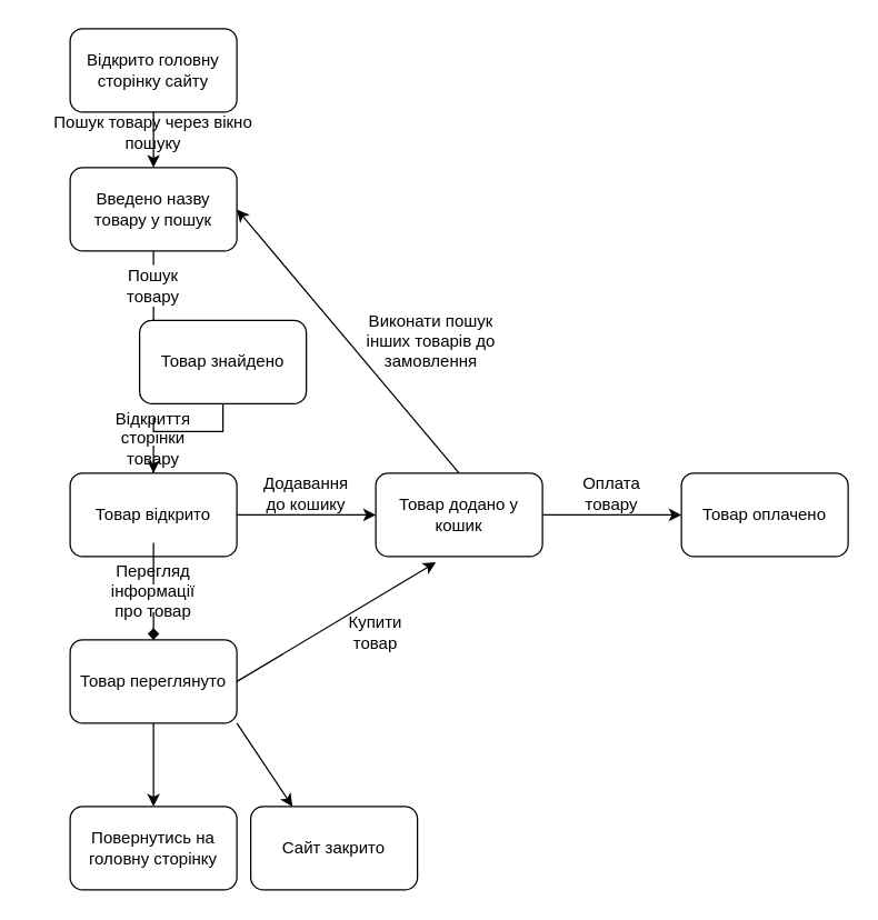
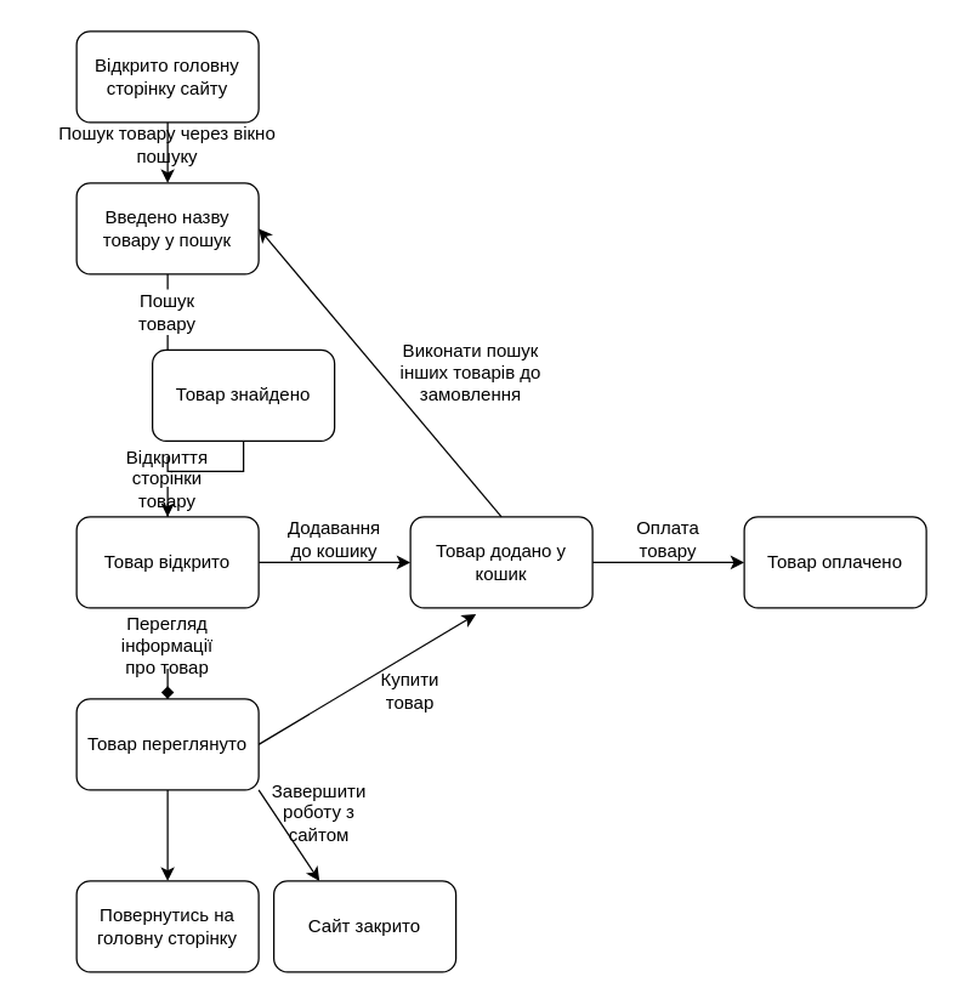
  <mxCell id="0" />
  <mxCell id="1" parent="0" />
  <mxCell id="2" value="" style="edgeStyle=orthogonalEdgeStyle;rounded=0;orthogonalLoop=1;jettySize=auto;html=1;startArrow=none;" edge="1" parent="1" source="18" target="5"><mxGeometry relative="1" as="geometry" /></mxCell>
  <mxCell id="3" value="Введено назву товару у пошук" style="rounded=1;whiteSpace=wrap;html=1;" vertex="1" parent="1"><mxGeometry x="50" y="120" width="120" height="60" as="geometry" /></mxCell>
  <mxCell id="4" value="" style="edgeStyle=orthogonalEdgeStyle;rounded=0;orthogonalLoop=1;jettySize=auto;html=1;startArrow=none;" edge="1" parent="1" source="20" target="8"><mxGeometry relative="1" as="geometry" /></mxCell>
  <mxCell id="5" value="Товар знайдено" style="whiteSpace=wrap;html=1;rounded=1;" vertex="1" parent="1"><mxGeometry x="100" y="230" width="120" height="60" as="geometry" /></mxCell>
  <mxCell id="6" value="" style="edgeStyle=orthogonalEdgeStyle;rounded=0;orthogonalLoop=1;jettySize=auto;html=1;" edge="1" parent="1" source="8" target="10"><mxGeometry relative="1" as="geometry" /></mxCell>
  <mxCell id="7" value="" style="edgeStyle=orthogonalEdgeStyle;rounded=0;orthogonalLoop=1;jettySize=auto;html=1;startArrow=none;endArrow=diamond;" edge="1" parent="1" source="14" target="12"><mxGeometry relative="1" as="geometry" /></mxCell>
  <mxCell id="8" value="Товар відкрито" style="whiteSpace=wrap;html=1;rounded=1;" vertex="1" parent="1"><mxGeometry x="50" y="340" width="120" height="60" as="geometry" /></mxCell>
  <mxCell id="9" value="" style="edgeStyle=orthogonalEdgeStyle;rounded=0;orthogonalLoop=1;jettySize=auto;html=1;" edge="1" parent="1" source="10" target="29"><mxGeometry relative="1" as="geometry" /></mxCell>
  <mxCell id="10" value="Товар додано у кошик" style="whiteSpace=wrap;html=1;rounded=1;" vertex="1" parent="1"><mxGeometry x="270" y="340" width="120" height="60" as="geometry" /></mxCell>
  <mxCell id="11" value="" style="edgeStyle=orthogonalEdgeStyle;rounded=0;orthogonalLoop=1;jettySize=auto;html=1;" edge="1" parent="1" source="12" target="23"><mxGeometry relative="1" as="geometry" /></mxCell>
  <mxCell id="12" value="Товар переглянуто" style="whiteSpace=wrap;html=1;rounded=1;" vertex="1" parent="1"><mxGeometry x="50" y="460" width="120" height="60" as="geometry" /></mxCell>
  <mxCell id="13" value="Додавання до кошику" style="text;html=1;strokeColor=none;fillColor=none;align=center;verticalAlign=middle;whiteSpace=wrap;rounded=0;" vertex="1" parent="1"><mxGeometry x="190" y="340" width="60" height="30" as="geometry" /></mxCell>
  <mxCell id="14" value="Перегляд інформації про товар" style="text;html=1;strokeColor=none;fillColor=none;align=center;verticalAlign=middle;whiteSpace=wrap;rounded=0;" vertex="1" parent="1"><mxGeometry x="80" y="410" width="60" height="30" as="geometry" /></mxCell>
- <mxCell id="15" value="" style="edgeStyle=orthogonalEdgeStyle;rounded=0;orthogonalLoop=1;jettySize=auto;html=1;endArrow=none;" edge="1" parent="1" source="8" target="14"><mxGeometry relative="1" as="geometry"><mxPoint x="110" y="350" as="sourcePoint" /><mxPoint x="110" y="430" as="targetPoint" /></mxGeometry></mxCell>
  <mxCell id="16" value="Відкрито головну сторінку сайту" style="rounded=1;whiteSpace=wrap;html=1;" vertex="1" parent="1"><mxGeometry x="50" y="20" width="120" height="60" as="geometry" /></mxCell>
  <mxCell id="17" value="Пошук товару через вікно пошуку" style="text;html=1;strokeColor=none;fillColor=none;align=center;verticalAlign=middle;whiteSpace=wrap;rounded=0;" vertex="1" parent="1"><mxGeometry x="20" y="80" width="180" height="30" as="geometry" /></mxCell>
  <mxCell id="18" value="Пошук товару" style="text;html=1;strokeColor=none;fillColor=none;align=center;verticalAlign=middle;whiteSpace=wrap;rounded=0;" vertex="1" parent="1"><mxGeometry x="80" y="190" width="60" height="30" as="geometry" /></mxCell>
  <mxCell id="19" value="" style="edgeStyle=orthogonalEdgeStyle;rounded=0;orthogonalLoop=1;jettySize=auto;html=1;endArrow=none;" edge="1" parent="1" source="3" target="18"><mxGeometry relative="1" as="geometry"><mxPoint x="110" y="180" as="sourcePoint" /><mxPoint x="110" y="230" as="targetPoint" /><Array as="points"><mxPoint x="110" y="190" /><mxPoint x="110" y="190" /></Array></mxGeometry></mxCell>
  <mxCell id="20" value="Відкриття сторінки товару" style="text;html=1;strokeColor=none;fillColor=none;align=center;verticalAlign=middle;whiteSpace=wrap;rounded=0;" vertex="1" parent="1"><mxGeometry x="80" y="300" width="60" height="30" as="geometry" /></mxCell>
  <mxCell id="21" value="" style="edgeStyle=orthogonalEdgeStyle;rounded=0;orthogonalLoop=1;jettySize=auto;html=1;endArrow=none;" edge="1" parent="1" source="5" target="20"><mxGeometry relative="1" as="geometry"><mxPoint x="110" y="290" as="sourcePoint" /><mxPoint x="110" y="340" as="targetPoint" /></mxGeometry></mxCell>
  <mxCell id="22" value="" style="endArrow=classic;html=1;rounded=0;" edge="1" parent="1" target="3"><mxGeometry width="50" height="50" relative="1" as="geometry"><mxPoint x="110" y="80" as="sourcePoint" /><mxPoint x="160" y="30" as="targetPoint" /></mxGeometry></mxCell>
  <mxCell id="23" value="Повернутись на головну сторінку" style="whiteSpace=wrap;html=1;rounded=1;" vertex="1" parent="1"><mxGeometry x="50" y="580" width="120" height="60" as="geometry" /></mxCell>
  <mxCell id="24" value="Сайт закрито" style="rounded=1;whiteSpace=wrap;html=1;" vertex="1" parent="1"><mxGeometry x="180" y="580" width="120" height="60" as="geometry" /></mxCell>
  <mxCell id="25" value="" style="endArrow=classic;html=1;rounded=0;entryX=0.25;entryY=0;entryDx=0;entryDy=0;exitX=1;exitY=1;exitDx=0;exitDy=0;" edge="1" parent="1" source="12" target="24"><mxGeometry width="50" height="50" relative="1" as="geometry"><mxPoint x="170" y="595" as="sourcePoint" /><mxPoint x="220" y="545" as="targetPoint" /></mxGeometry></mxCell>
  <mxCell id="26" value="" style="endArrow=classic;html=1;rounded=0;entryX=0.36;entryY=1.07;entryDx=0;entryDy=0;entryPerimeter=0;" edge="1" parent="1" target="10"><mxGeometry width="50" height="50" relative="1" as="geometry"><mxPoint x="170" y="490" as="sourcePoint" /><mxPoint x="220" y="440" as="targetPoint" /></mxGeometry></mxCell>
+ <mxCell id="27" value="Завершити роботу з сайтом" style="text;html=1;strokeColor=none;fillColor=none;align=center;verticalAlign=middle;whiteSpace=wrap;rounded=0;" vertex="1" parent="1"><mxGeometry x="180" y="520" width="60" height="30" as="geometry" /></mxCell>
  <mxCell id="28" value="Купити товар" style="text;html=1;strokeColor=none;fillColor=none;align=center;verticalAlign=middle;whiteSpace=wrap;rounded=0;" vertex="1" parent="1"><mxGeometry x="240" y="440" width="60" height="30" as="geometry" /></mxCell>
  <mxCell id="29" value="Товар оплачено" style="whiteSpace=wrap;html=1;rounded=1;" vertex="1" parent="1"><mxGeometry x="490" y="340" width="120" height="60" as="geometry" /></mxCell>
  <mxCell id="30" value="Оплата товару" style="text;html=1;strokeColor=none;fillColor=none;align=center;verticalAlign=middle;whiteSpace=wrap;rounded=0;" vertex="1" parent="1"><mxGeometry x="410" y="340" width="60" height="30" as="geometry" /></mxCell>
  <mxCell id="31" value="" style="endArrow=classic;html=1;rounded=0;entryX=1;entryY=0.5;entryDx=0;entryDy=0;" edge="1" parent="1" target="3"><mxGeometry width="50" height="50" relative="1" as="geometry"><mxPoint x="330" y="340" as="sourcePoint" /><mxPoint x="380" y="290" as="targetPoint" /></mxGeometry></mxCell>
  <mxCell id="32" value="Виконати пошук інших товарів до замовлення" style="text;html=1;strokeColor=none;fillColor=none;align=center;verticalAlign=middle;whiteSpace=wrap;rounded=0;" vertex="1" parent="1"><mxGeometry x="250" y="230" width="120" height="30" as="geometry" /></mxCell>
